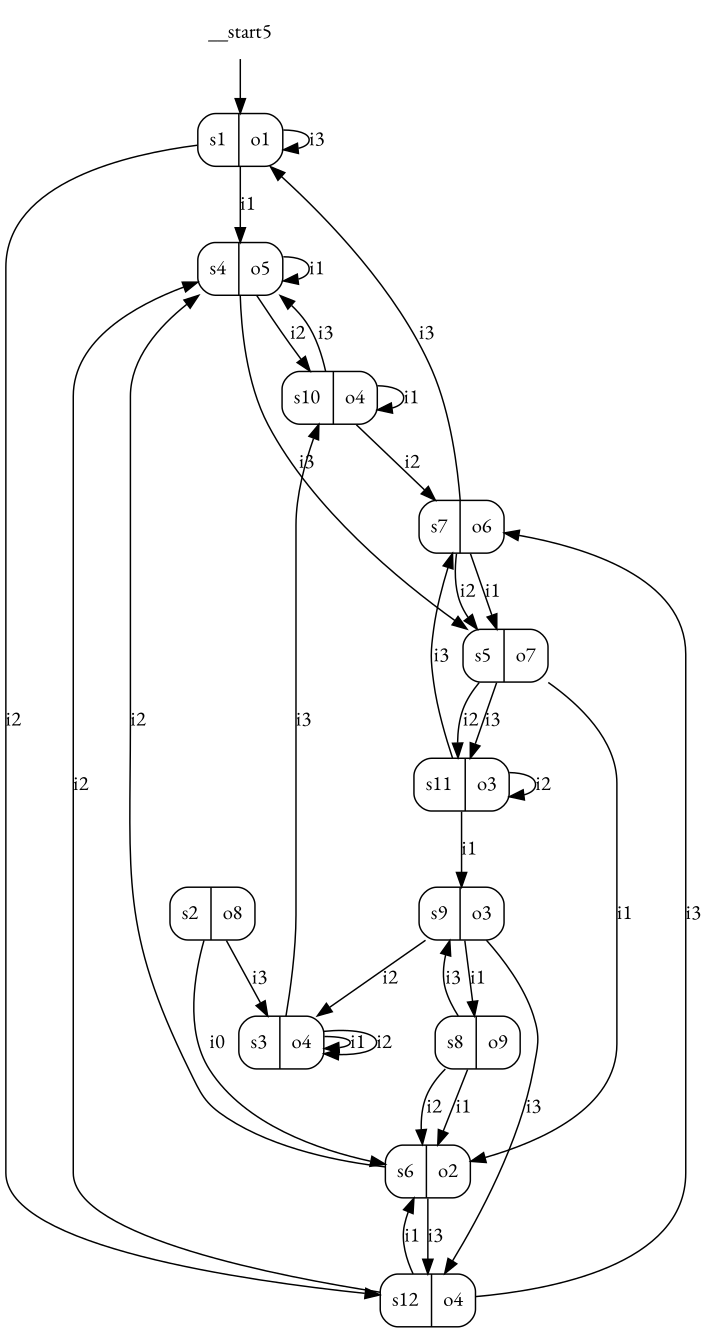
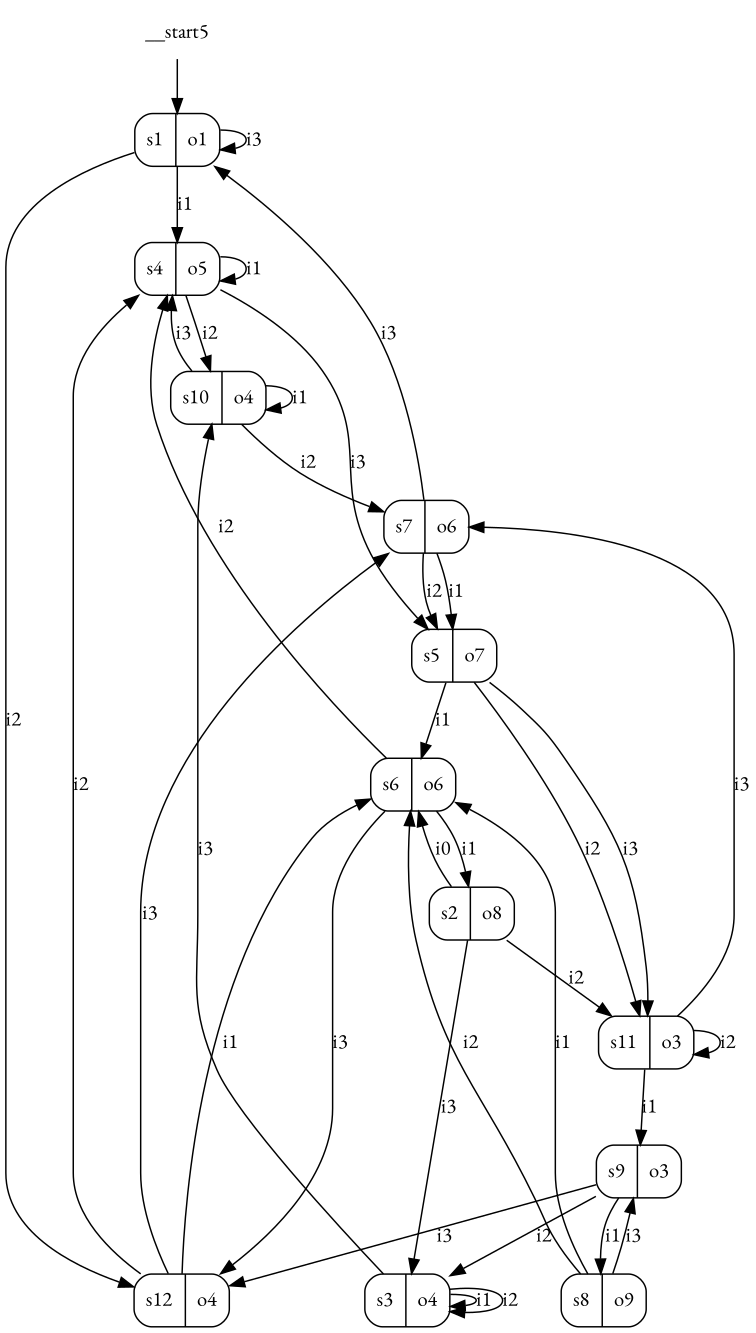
  digraph {
    fontname="EB Garamond"
    node [fontname="EB Garamond" shape=record style=rounded]
    edge [fontname="EB Garamond"]
    n1 [label="s1|o1"]
    n2 [label="s4|o5"]
    n3 [label="s12|o4"]
    n4 [label="s10|o4"]
    n5 [label="s5|o7"]
-   n6 [label="s6|o2"]
+   n6 [label="s6|o6"]
    n7 [label="s7|o6"]
    n8 [label="s2|o8"]
    n9 [label="s3|o4"]
    n10 [label="s11|o3"]
    n11 [label="s9|o3"]
    n12 [label="s8|o9"]
    n13 [label=__start5 shape=none style=""]
    n1 -> n1 [label=i3]
    n1 -> n2 [label=i1]
    n1 -> n3 [label=i2]
    n2 -> n2 [label=i1]
    n2 -> n4 [label=i2]
    n2 -> n5 [label=i3]
    n3 -> n2 [label=i2]
    n3 -> n6 [label=i1]
    n3 -> n7 [label=i3]
    n4 -> n2 [label=i3]
    n4 -> n4 [label=i1]
    n4 -> n7 [label=i2]
    n5 -> n6 [label=i1]
    n5 -> n10 [label=i2]
    n5 -> n10 [label=i3]
    n6 -> n2 [label=i2]
    n6 -> n3 [label=i3]
+   n6 -> n8 [label=i1]
    n7 -> n1 [label=i3]
    n7 -> n5 [label=i1]
    n7 -> n5 [label=i2]
    n8 -> n6 [label=i0]
    n8 -> n9 [label=i3]
+   n8 -> n10 [label=i2]
    n9 -> n4 [label=i3]
    n9 -> n9 [label=i1]
    n9 -> n9 [label=i2]
    n10 -> n7 [label=i3]
    n10 -> n10 [label=i2]
    n10 -> n11 [label=i1]
    n11 -> n3 [label=i3]
    n11 -> n9 [label=i2]
    n11 -> n12 [label=i1]
    n12 -> n6 [label=i1]
    n12 -> n6 [label=i2]
    n12 -> n11 [label=i3]
    n13 -> n1
  }
